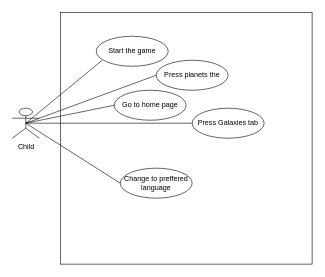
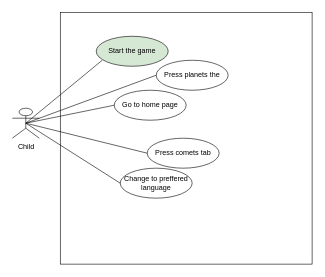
  <mxCell id="0" />
  <mxCell id="1" parent="0" />
  <mxCell id="2" value="Child" style="shape=umlActor;verticalLabelPosition=bottom;verticalAlign=top;html=1;outlineConnect=0;" vertex="1" parent="1"><mxGeometry x="20" y="180" width="45" height="50" as="geometry" /></mxCell>
  <mxCell id="3" value="" style="whiteSpace=wrap;html=1;aspect=fixed;" vertex="1" parent="1"><mxGeometry x="100" y="20" width="420" height="420" as="geometry" /></mxCell>
  <mxCell id="4" value="" style="endArrow=none;html=1;rounded=0;exitX=0.5;exitY=0.5;exitDx=0;exitDy=0;exitPerimeter=0;entryX=0;entryY=0.5;entryDx=0;entryDy=0;" edge="1" parent="1" source="2"><mxGeometry width="50" height="50" relative="1" as="geometry"><mxPoint x="220" y="300" as="sourcePoint" /><mxPoint x="170" y="100" as="targetPoint" /></mxGeometry></mxCell>
- <mxCell id="5" value="Start the game" style="ellipse;whiteSpace=wrap;html=1;" vertex="1" parent="1"><mxGeometry x="160" y="60" width="120" height="50" as="geometry" /></mxCell>
+ <mxCell id="5" value="Start the game" style="ellipse;whiteSpace=wrap;html=1;fillColor=#d5e8d4;" vertex="1" parent="1"><mxGeometry x="160" y="60" width="120" height="50" as="geometry" /></mxCell>
  <mxCell id="6" value="Press planets the" style="ellipse;whiteSpace=wrap;html=1;" vertex="1" parent="1"><mxGeometry x="260" y="100" width="120" height="50" as="geometry" /></mxCell>
  <mxCell id="7" value="" style="endArrow=none;html=1;rounded=0;exitX=0.5;exitY=0.5;exitDx=0;exitDy=0;exitPerimeter=0;entryX=0;entryY=0.5;entryDx=0;entryDy=0;" edge="1" parent="1" source="2" target="6"><mxGeometry width="50" height="50" relative="1" as="geometry"><mxPoint x="45" y="220" as="sourcePoint" /><mxPoint x="180" y="110" as="targetPoint" /></mxGeometry></mxCell>
  <mxCell id="8" value="Go to home page" style="ellipse;whiteSpace=wrap;html=1;" vertex="1" parent="1"><mxGeometry x="190" y="150" width="120" height="50" as="geometry" /></mxCell>
  <mxCell id="9" value="" style="endArrow=none;html=1;rounded=0;entryX=0;entryY=0.5;entryDx=0;entryDy=0;exitX=0.5;exitY=0.5;exitDx=0;exitDy=0;exitPerimeter=0;" edge="1" parent="1" source="2" target="8"><mxGeometry width="50" height="50" relative="1" as="geometry"><mxPoint x="40" y="210" as="sourcePoint" /><mxPoint x="270" y="135" as="targetPoint" /></mxGeometry></mxCell>
- <mxCell id="10" value="Press Galaxies tab" style="ellipse;whiteSpace=wrap;html=1;" vertex="1" parent="1"><mxGeometry x="320" y="180" width="120" height="50" as="geometry" /></mxCell>
- <mxCell id="11" value="" style="endArrow=none;html=1;rounded=0;entryX=0;entryY=0.5;entryDx=0;entryDy=0;exitX=0.5;exitY=0.5;exitDx=0;exitDy=0;exitPerimeter=0;" edge="1" parent="1" source="2" target="10"><mxGeometry width="50" height="50" relative="1" as="geometry"><mxPoint x="45" y="220" as="sourcePoint" /><mxPoint x="200" y="185" as="targetPoint" /></mxGeometry></mxCell>
+ <mxCell id="12" value="Press comets tab" style="ellipse;whiteSpace=wrap;html=1;" vertex="1" parent="1"><mxGeometry x="245" y="230" width="120" height="50" as="geometry" /></mxCell>
+ <mxCell id="13" value="" style="endArrow=none;html=1;rounded=0;entryX=0;entryY=0.5;entryDx=0;entryDy=0;exitX=0.5;exitY=0.5;exitDx=0;exitDy=0;exitPerimeter=0;" edge="1" parent="1" source="2" target="12"><mxGeometry width="50" height="50" relative="1" as="geometry"><mxPoint x="45" y="220" as="sourcePoint" /><mxPoint x="330" y="215" as="targetPoint" /></mxGeometry></mxCell>
  <mxCell id="14" value="Change to preffered language" style="ellipse;whiteSpace=wrap;html=1;" vertex="1" parent="1"><mxGeometry x="200" y="280" width="120" height="50" as="geometry" /></mxCell>
  <mxCell id="15" value="" style="endArrow=none;html=1;rounded=0;entryX=0;entryY=0.5;entryDx=0;entryDy=0;exitX=0.5;exitY=0.5;exitDx=0;exitDy=0;exitPerimeter=0;" edge="1" parent="1" source="2" target="14"><mxGeometry width="50" height="50" relative="1" as="geometry"><mxPoint x="45" y="220" as="sourcePoint" /><mxPoint x="255" y="265" as="targetPoint" /></mxGeometry></mxCell>
